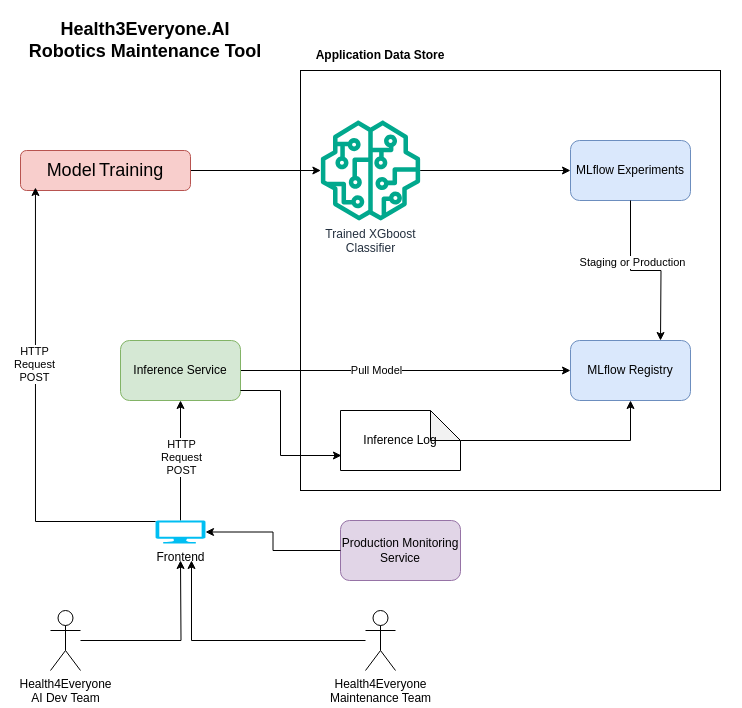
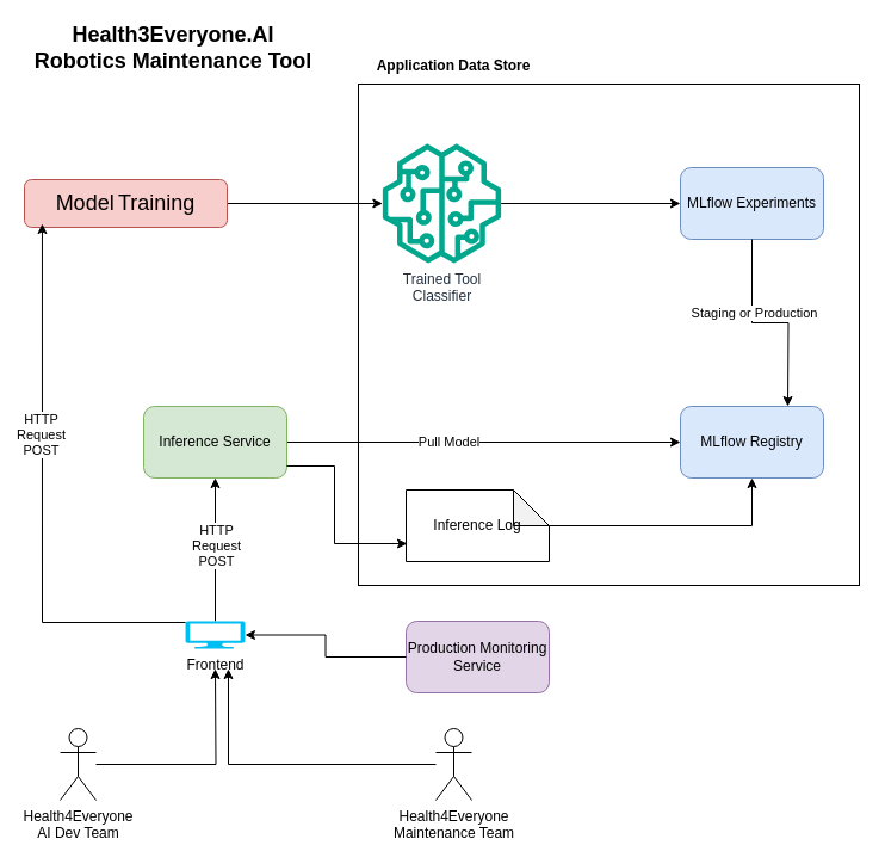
  <mxCell id="0" />
  <mxCell id="1" parent="0" />
  <mxCell id="2" value="" style="whiteSpace=wrap;html=1;aspect=fixed;" vertex="1" parent="1"><mxGeometry x="300" y="70" width="420" height="420" as="geometry" /></mxCell>
  <mxCell id="3" value="&lt;font style=&quot;font-size: 18px;&quot;&gt;Health3Everyone.AI Robotics Maintenance Tool&lt;/font&gt;" style="text;html=1;align=center;verticalAlign=middle;whiteSpace=wrap;rounded=0;fontStyle=1" vertex="1" parent="1"><mxGeometry x="20" y="20" width="250" height="40" as="geometry" /></mxCell>
  <mxCell id="4" style="edgeStyle=orthogonalEdgeStyle;rounded=0;orthogonalLoop=1;jettySize=auto;html=1;" edge="1" parent="1" source="5" target="7"><mxGeometry relative="1" as="geometry" /></mxCell>
  <mxCell id="5" value="&lt;font style=&quot;font-size: 18px;&quot;&gt;Model&lt;/font&gt; &lt;font style=&quot;font-size: 18px;&quot;&gt;Training&lt;/font&gt;" style="rounded=1;whiteSpace=wrap;html=1;fillColor=#f8cecc;strokeColor=#b85450;" vertex="1" parent="1"><mxGeometry x="20" y="150" width="170" height="40" as="geometry" /></mxCell>
  <mxCell id="6" style="edgeStyle=orthogonalEdgeStyle;rounded=0;orthogonalLoop=1;jettySize=auto;html=1;" edge="1" parent="1" source="7" target="8"><mxGeometry relative="1" as="geometry" /></mxCell>
- <mxCell id="7" value="Trained XGboost&lt;div&gt;Classifier&lt;/div&gt;" style="sketch=0;outlineConnect=0;fontColor=#232F3E;gradientColor=none;fillColor=#01A88D;strokeColor=none;dashed=0;verticalLabelPosition=bottom;verticalAlign=top;align=center;html=1;fontSize=12;fontStyle=0;aspect=fixed;pointerEvents=1;shape=mxgraph.aws4.sagemaker_model;" vertex="1" parent="1"><mxGeometry x="320" y="120" width="100" height="100" as="geometry" /></mxCell>
+ <mxCell id="7" value="Trained Tool&lt;div&gt;Classifier&lt;/div&gt;" style="sketch=0;outlineConnect=0;fontColor=#232F3E;gradientColor=none;fillColor=#01A88D;strokeColor=none;dashed=0;verticalLabelPosition=bottom;verticalAlign=top;align=center;html=1;fontSize=12;fontStyle=0;aspect=fixed;pointerEvents=1;shape=mxgraph.aws4.sagemaker_model;" vertex="1" parent="1"><mxGeometry x="320" y="120" width="100" height="100" as="geometry" /></mxCell>
  <mxCell id="8" value="MLflow Experiments" style="rounded=1;whiteSpace=wrap;html=1;fillColor=#dae8fc;strokeColor=#6c8ebf;" vertex="1" parent="1"><mxGeometry x="570" y="140" width="120" height="60" as="geometry" /></mxCell>
  <mxCell id="9" value="Application Data Store" style="text;html=1;align=center;verticalAlign=middle;whiteSpace=wrap;rounded=0;fontStyle=1" vertex="1" parent="1"><mxGeometry x="300" y="40" width="160" height="30" as="geometry" /></mxCell>
  <mxCell id="10" value="MLflow Registry" style="rounded=1;whiteSpace=wrap;html=1;fillColor=#dae8fc;strokeColor=#6c8ebf;" vertex="1" parent="1"><mxGeometry x="570" y="340" width="120" height="60" as="geometry" /></mxCell>
  <mxCell id="11" style="edgeStyle=orthogonalEdgeStyle;rounded=0;orthogonalLoop=1;jettySize=auto;html=1;" edge="1" parent="1" source="8"><mxGeometry relative="1" as="geometry"><mxPoint x="660" y="340" as="targetPoint" /></mxGeometry></mxCell>
  <mxCell id="12" value="Staging or Production" style="edgeLabel;html=1;align=center;verticalAlign=middle;resizable=0;points=[];" vertex="1" connectable="0" parent="11"><mxGeometry x="-0.286" y="1" relative="1" as="geometry"><mxPoint as="offset" /></mxGeometry></mxCell>
  <mxCell id="13" style="edgeStyle=orthogonalEdgeStyle;rounded=0;orthogonalLoop=1;jettySize=auto;html=1;" edge="1" parent="1" source="15" target="10"><mxGeometry relative="1" as="geometry" /></mxCell>
  <mxCell id="14" value="Pull Model" style="edgeLabel;html=1;align=center;verticalAlign=middle;resizable=0;points=[];" vertex="1" connectable="0" parent="13"><mxGeometry x="-0.183" y="1" relative="1" as="geometry"><mxPoint as="offset" /></mxGeometry></mxCell>
  <mxCell id="15" value="Inference Service" style="rounded=1;whiteSpace=wrap;html=1;fillColor=#d5e8d4;strokeColor=#82b366;" vertex="1" parent="1"><mxGeometry x="120" y="340" width="120" height="60" as="geometry" /></mxCell>
  <mxCell id="16" style="edgeStyle=orthogonalEdgeStyle;rounded=0;orthogonalLoop=1;jettySize=auto;html=1;entryX=0.5;entryY=1;entryDx=0;entryDy=0;" edge="1" parent="1" source="18" target="15"><mxGeometry relative="1" as="geometry" /></mxCell>
  <mxCell id="17" value="HTTP&lt;div&gt;Request&lt;/div&gt;&lt;div&gt;POST&lt;/div&gt;" style="edgeLabel;html=1;align=center;verticalAlign=middle;resizable=0;points=[];" vertex="1" connectable="0" parent="16"><mxGeometry x="0.064" relative="1" as="geometry"><mxPoint as="offset" /></mxGeometry></mxCell>
  <mxCell id="18" value="Frontend" style="verticalLabelPosition=bottom;html=1;verticalAlign=top;align=center;strokeColor=none;fillColor=#00BEF2;shape=mxgraph.azure.computer;pointerEvents=1;" vertex="1" parent="1"><mxGeometry x="155" y="520" width="50" height="23" as="geometry" /></mxCell>
  <mxCell id="19" style="edgeStyle=orthogonalEdgeStyle;rounded=0;orthogonalLoop=1;jettySize=auto;html=1;entryX=0.088;entryY=0.925;entryDx=0;entryDy=0;entryPerimeter=0;" edge="1" parent="1" source="18" target="5"><mxGeometry relative="1" as="geometry"><Array as="points"><mxPoint x="35" y="521" /></Array></mxGeometry></mxCell>
  <mxCell id="20" value="HTTP&lt;div&gt;&amp;nbsp;Request&amp;nbsp;&lt;/div&gt;&lt;div&gt;POST&lt;/div&gt;" style="edgeLabel;html=1;align=center;verticalAlign=middle;resizable=0;points=[];" vertex="1" connectable="0" parent="19"><mxGeometry x="0.223" y="1" relative="1" as="geometry"><mxPoint as="offset" /></mxGeometry></mxCell>
  <mxCell id="21" style="edgeStyle=orthogonalEdgeStyle;rounded=0;orthogonalLoop=1;jettySize=auto;html=1;" edge="1" parent="1" source="22"><mxGeometry relative="1" as="geometry"><mxPoint x="180" y="560" as="targetPoint" /></mxGeometry></mxCell>
  <mxCell id="22" value="Health4Everyone&lt;div&gt;AI Dev Team&lt;/div&gt;" style="shape=umlActor;verticalLabelPosition=bottom;verticalAlign=top;html=1;outlineConnect=0;" vertex="1" parent="1"><mxGeometry x="50" y="610" width="30" height="60" as="geometry" /></mxCell>
  <mxCell id="23" style="edgeStyle=orthogonalEdgeStyle;rounded=0;orthogonalLoop=1;jettySize=auto;html=1;" edge="1" parent="1" source="24"><mxGeometry relative="1" as="geometry"><mxPoint x="191" y="560" as="targetPoint" /><Array as="points"><mxPoint x="191" y="640" /></Array></mxGeometry></mxCell>
  <mxCell id="24" value="Health4Everyone&lt;div&gt;Maintenance Team&lt;/div&gt;" style="shape=umlActor;verticalLabelPosition=bottom;verticalAlign=top;html=1;outlineConnect=0;" vertex="1" parent="1"><mxGeometry x="365" y="610" width="30" height="60" as="geometry" /></mxCell>
  <mxCell id="25" style="edgeStyle=orthogonalEdgeStyle;rounded=0;orthogonalLoop=1;jettySize=auto;html=1;" edge="1" parent="1" source="26" target="10"><mxGeometry relative="1" as="geometry" /></mxCell>
  <mxCell id="26" value="Inference Log" style="shape=note;whiteSpace=wrap;html=1;backgroundOutline=1;darkOpacity=0.05;" vertex="1" parent="1"><mxGeometry x="340" y="410" width="120" height="60" as="geometry" /></mxCell>
  <mxCell id="27" style="edgeStyle=orthogonalEdgeStyle;rounded=0;orthogonalLoop=1;jettySize=auto;html=1;entryX=0.008;entryY=0.75;entryDx=0;entryDy=0;entryPerimeter=0;" edge="1" parent="1" source="15" target="26"><mxGeometry relative="1" as="geometry"><Array as="points"><mxPoint x="280" y="390" /><mxPoint x="280" y="455" /></Array></mxGeometry></mxCell>
  <mxCell id="28" value="Production Monitoring Service" style="rounded=1;whiteSpace=wrap;html=1;fillColor=#e1d5e7;strokeColor=#9673a6;" vertex="1" parent="1"><mxGeometry x="340" y="520" width="120" height="60" as="geometry" /></mxCell>
  <mxCell id="29" style="edgeStyle=orthogonalEdgeStyle;rounded=0;orthogonalLoop=1;jettySize=auto;html=1;entryX=1;entryY=0.5;entryDx=0;entryDy=0;entryPerimeter=0;" edge="1" parent="1" source="28" target="18"><mxGeometry relative="1" as="geometry" /></mxCell>
